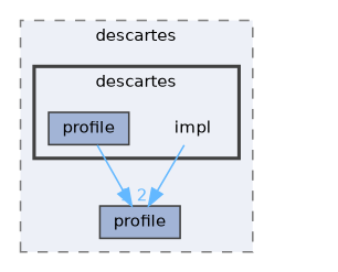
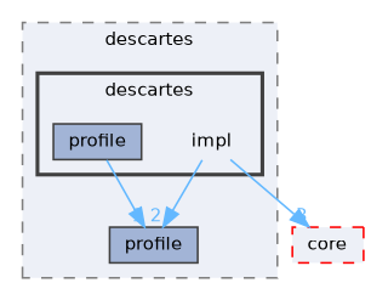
  digraph {
    compound=true
    node [fontname=Helvetica fontsize=10 shape=box color=grey25 fillcolor="#a2b4d6" style=filled]
    edge [color=steelblue1 fontcolor=steelblue1 fontname=Helvetica fontsize=10 labeldistance=1.5 labelfontname=Helvetica labelfontsize=10]
    n1 [height=0.2 label=impl shape=plaintext width=0.4 color="" fillcolor="" style=""]
    n2 [height=0.2 label=profile width=0.4]
    n3 [height=0.2 label=profile width=0.4]
+   n4 [color=red fillcolor="#edf0f7" height=0.2 label=core style="filled,dashed" width=0.4]
    subgraph cluster_1 {
      bgcolor="#edf0f7"
      fontname=Helvetica
      fontsize=10
      label=descartes
      pencolor=grey50
      style="filled,dashed"
      n3
      subgraph cluster_2 {
        bgcolor="#edf0f7"
        fontname=Helvetica
        fontsize=10
        label=descartes
        pencolor=grey25
        style="filled,bold"
        n1
        n2
      }
    }
    n1 -> n3 [headlabel=2]
+   n1 -> n4 [headlabel=3]
    n2 -> n3 [headlabel=1]
  }
